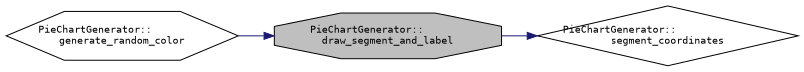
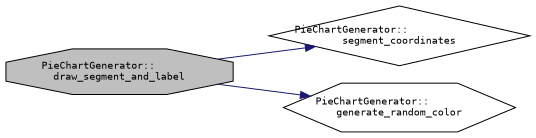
  digraph {
    fontname="DejaVu Sans Mono"
    rankdir=LR
    node [color=black fillcolor=white fontname="DejaVu Sans Mono" fontsize=10 style=filled]
    edge [color=midnightblue fontname="DejaVu Sans Mono" fontsize=10 labelfontname=Helvetica labelfontsize=10 style=solid]
    n1 [fillcolor=grey75 fontcolor=black height=0.2 label="PieChartGenerator::\ldraw_segment_and_label" shape=octagon width=0.4]
    n2 [height=0.2 label="PieChartGenerator::\lsegment_coordinates" shape=diamond width=0.4]
    n3 [height=0.2 label="PieChartGenerator::\lgenerate_random_color" shape=hexagon width=0.4]
    n1 -> n2
-   n3 -> n1
+   n1 -> n3
  }
